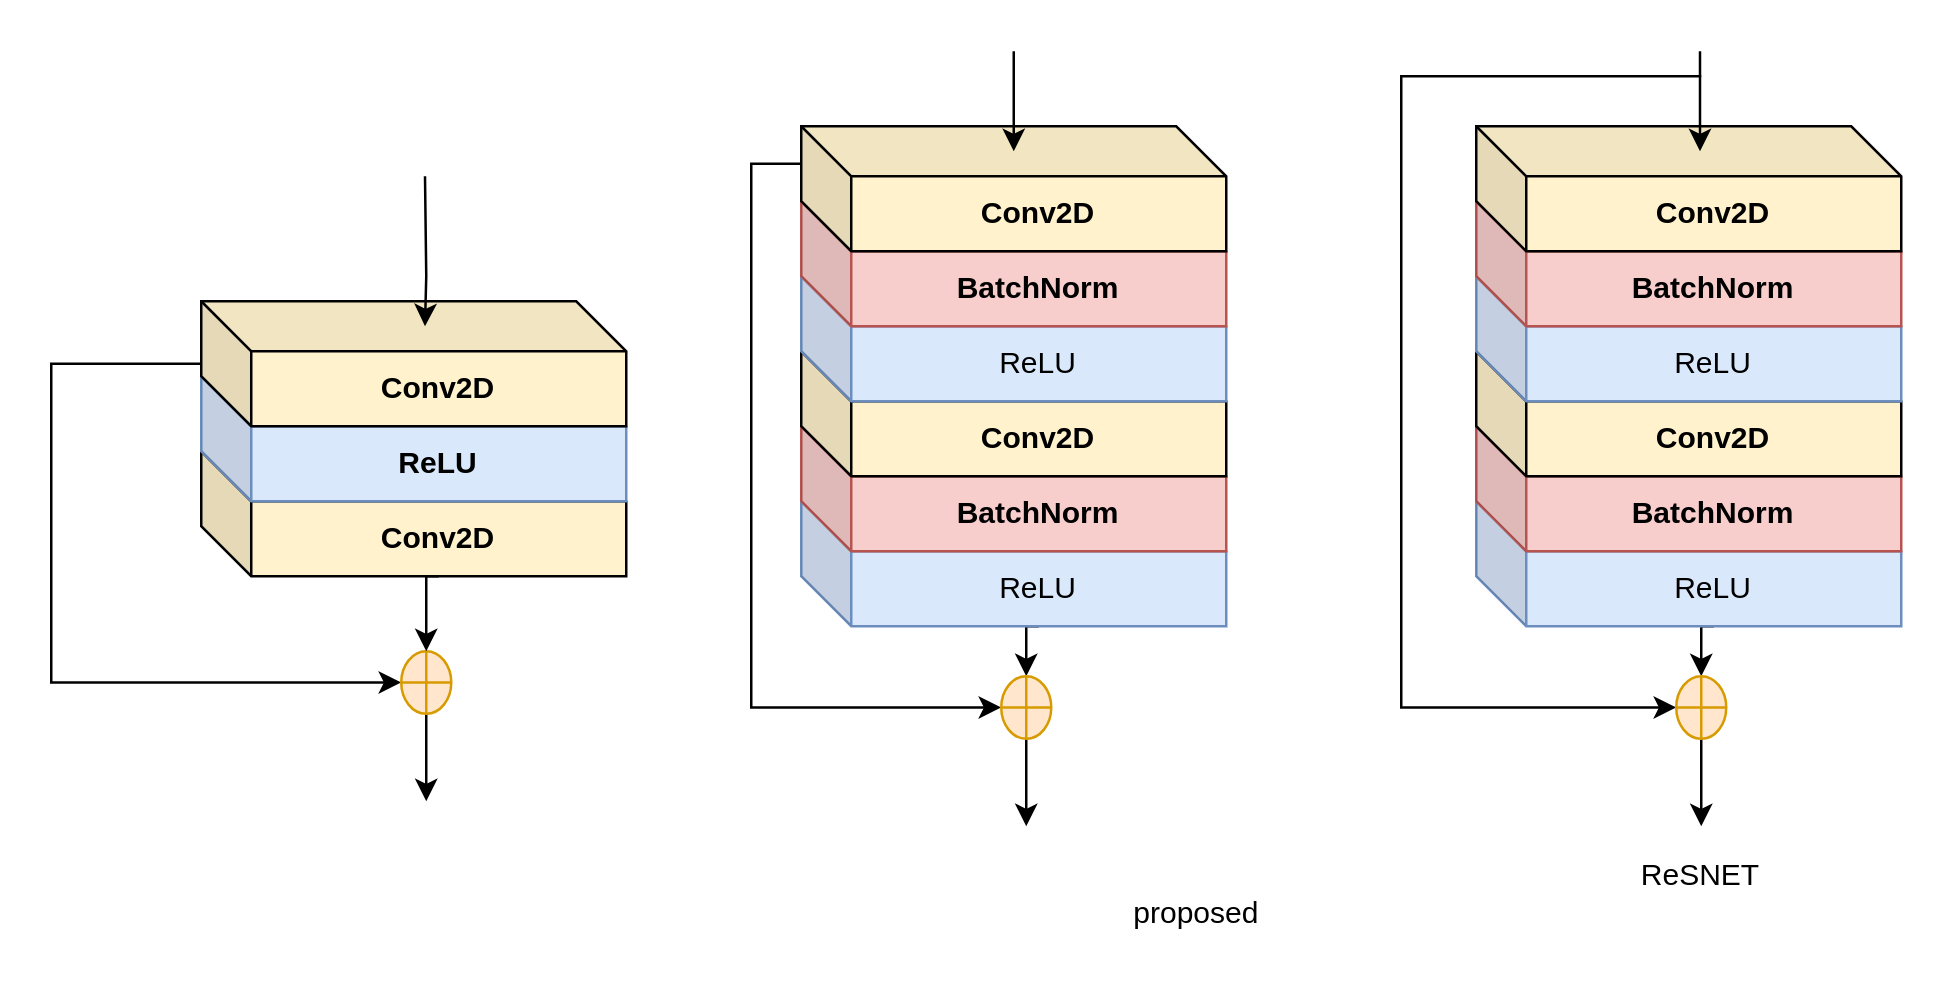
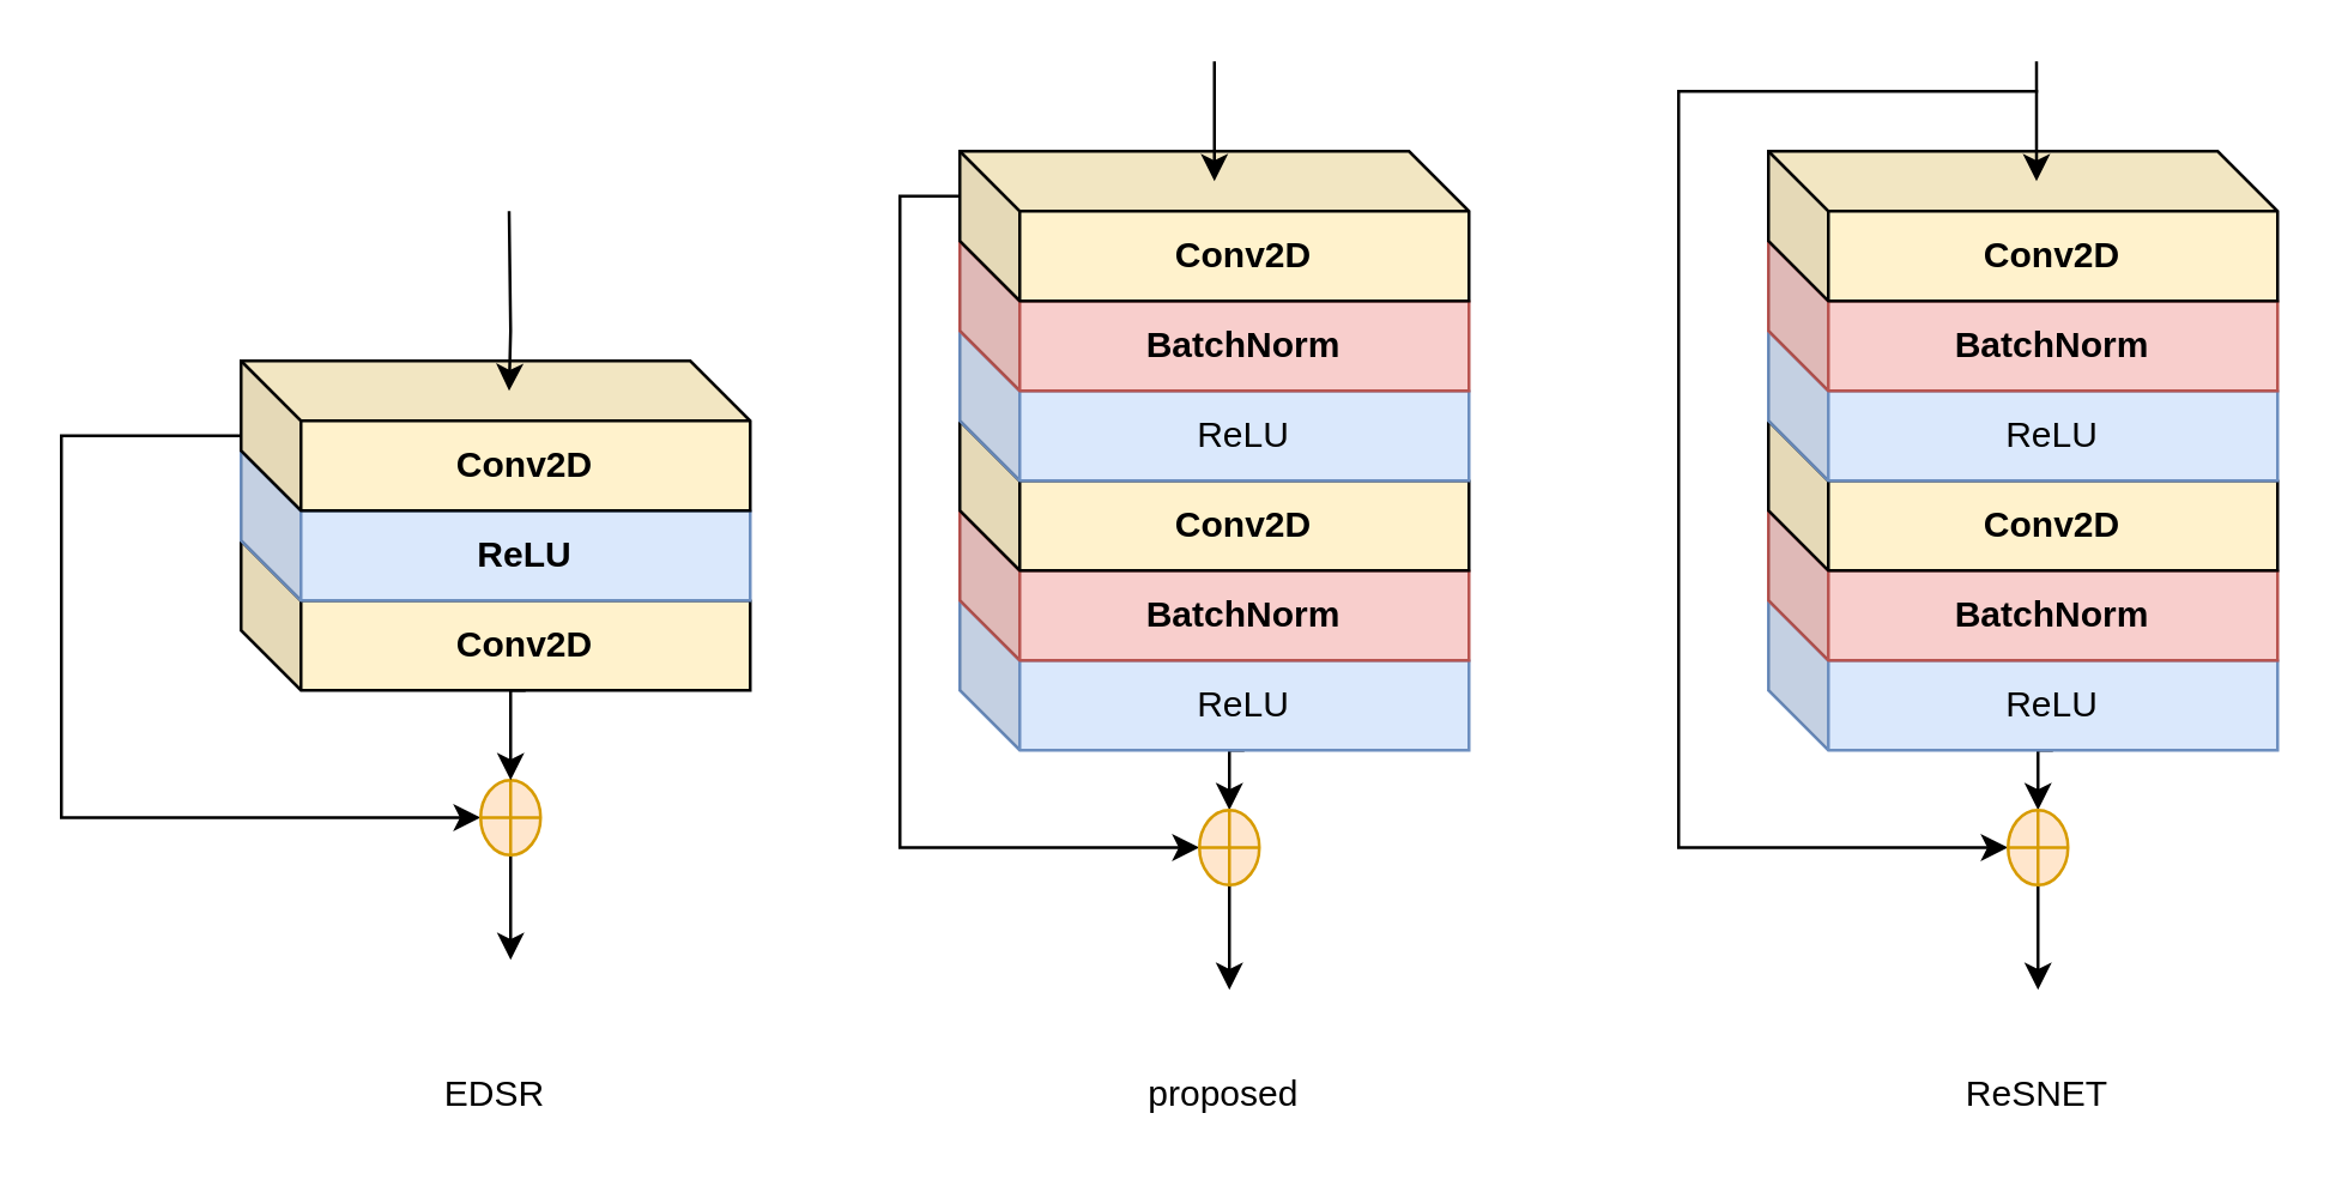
  <mxCell id="0" />
  <mxCell id="1" parent="0" />
  <mxCell id="2" style="edgeStyle=orthogonalEdgeStyle;rounded=0;orthogonalLoop=1;jettySize=auto;html=1;exitX=0;exitY=0;exitDx=95;exitDy=50;exitPerimeter=0;entryX=0.5;entryY=0;entryDx=0;entryDy=0;" parent="1" source="3" target="19" edge="1"><mxGeometry relative="1" as="geometry" /></mxCell>
  <mxCell id="3" value="ReLU" style="shape=cube;whiteSpace=wrap;html=1;boundedLbl=1;backgroundOutline=1;darkOpacity=0.05;darkOpacity2=0.1;fillColor=#dae8fc;strokeColor=#6c8ebf;" parent="1" vertex="1"><mxGeometry x="320" y="200" width="170" height="50" as="geometry" /></mxCell>
  <mxCell id="4" value="BatchNorm" style="shape=cube;whiteSpace=wrap;html=1;boundedLbl=1;backgroundOutline=1;darkOpacity=0.05;darkOpacity2=0.1;fillColor=#f8cecc;fontStyle=1;strokeColor=#b85450;" parent="1" vertex="1"><mxGeometry x="320" y="170" width="170" height="50" as="geometry" /></mxCell>
  <mxCell id="5" value="Conv2D" style="shape=cube;whiteSpace=wrap;html=1;boundedLbl=1;backgroundOutline=1;darkOpacity=0.05;darkOpacity2=0.1;fillColor=#FFF2CC;fontStyle=1" parent="1" vertex="1"><mxGeometry x="320" y="140" width="170" height="50" as="geometry" /></mxCell>
  <mxCell id="6" value="Conv2D" style="shape=cube;whiteSpace=wrap;html=1;boundedLbl=1;backgroundOutline=1;darkOpacity=0.05;darkOpacity2=0.1;fillColor=#FFF2CC;fontStyle=1" parent="1" vertex="1"><mxGeometry x="80" y="180" width="170" height="50" as="geometry" /></mxCell>
  <mxCell id="7" value="ReLU" style="shape=cube;whiteSpace=wrap;html=1;boundedLbl=1;backgroundOutline=1;darkOpacity=0.05;darkOpacity2=0.1;fillColor=#dae8fc;fontStyle=1;strokeColor=#6c8ebf;" parent="1" vertex="1"><mxGeometry x="80" y="150" width="170" height="50" as="geometry" /></mxCell>
  <mxCell id="8" value="ReLU" style="shape=cube;whiteSpace=wrap;html=1;boundedLbl=1;backgroundOutline=1;darkOpacity=0.05;darkOpacity2=0.1;fillColor=#dae8fc;strokeColor=#6c8ebf;" parent="1" vertex="1"><mxGeometry x="320" y="110" width="170" height="50" as="geometry" /></mxCell>
  <mxCell id="9" value="BatchNorm" style="shape=cube;whiteSpace=wrap;html=1;boundedLbl=1;backgroundOutline=1;darkOpacity=0.05;darkOpacity2=0.1;fillColor=#f8cecc;fontStyle=1;strokeColor=#b85450;" parent="1" vertex="1"><mxGeometry x="320" y="80" width="170" height="50" as="geometry" /></mxCell>
  <mxCell id="10" style="edgeStyle=orthogonalEdgeStyle;rounded=0;orthogonalLoop=1;jettySize=auto;html=1;entryX=0;entryY=0.5;entryDx=0;entryDy=0;" parent="1" source="11" target="16" edge="1"><mxGeometry relative="1" as="geometry"><mxPoint x="50" y="260" as="targetPoint" /><Array as="points"><mxPoint x="20" y="145" /><mxPoint x="20" y="273" /></Array></mxGeometry></mxCell>
  <mxCell id="11" value="Conv2D" style="shape=cube;whiteSpace=wrap;html=1;boundedLbl=1;backgroundOutline=1;darkOpacity=0.05;darkOpacity2=0.1;fillColor=#FFF2CC;fontStyle=1" parent="1" vertex="1"><mxGeometry x="80" y="120" width="170" height="50" as="geometry" /></mxCell>
  <mxCell id="12" style="edgeStyle=orthogonalEdgeStyle;rounded=0;orthogonalLoop=1;jettySize=auto;html=1;exitX=0;exitY=0;exitDx=0;exitDy=15;exitPerimeter=0;entryX=0;entryY=0.5;entryDx=0;entryDy=0;" parent="1" source="13" target="19" edge="1"><mxGeometry relative="1" as="geometry" /></mxCell>
  <mxCell id="13" value="Conv2D" style="shape=cube;whiteSpace=wrap;html=1;boundedLbl=1;backgroundOutline=1;darkOpacity=0.05;darkOpacity2=0.1;fillColor=#FFF2CC;fontStyle=1" parent="1" vertex="1"><mxGeometry x="320" y="50" width="170" height="50" as="geometry" /></mxCell>
  <mxCell id="14" value="" style="endArrow=classic;html=1;rounded=0;" parent="1" edge="1"><mxGeometry width="50" height="50" relative="1" as="geometry"><mxPoint x="169.5" y="70" as="sourcePoint" /><mxPoint x="169.5" y="130" as="targetPoint" /><Array as="points"><mxPoint x="170" y="110" /></Array></mxGeometry></mxCell>
  <mxCell id="15" style="edgeStyle=orthogonalEdgeStyle;rounded=0;orthogonalLoop=1;jettySize=auto;html=1;exitX=0.5;exitY=1;exitDx=0;exitDy=0;" parent="1" source="16" edge="1"><mxGeometry relative="1" as="geometry"><mxPoint x="170" y="320" as="targetPoint" /></mxGeometry></mxCell>
  <mxCell id="16" value="" style="shape=orEllipse;perimeter=ellipsePerimeter;whiteSpace=wrap;html=1;backgroundOutline=1;fillColor=#ffe6cc;strokeColor=#d79b00;" parent="1" vertex="1"><mxGeometry x="160" y="260" width="20" height="25" as="geometry" /></mxCell>
  <mxCell id="17" style="edgeStyle=orthogonalEdgeStyle;rounded=0;orthogonalLoop=1;jettySize=auto;html=1;exitX=0;exitY=0;exitDx=95;exitDy=50;exitPerimeter=0;" parent="1" source="6" edge="1"><mxGeometry relative="1" as="geometry"><mxPoint x="170" y="260" as="targetPoint" /></mxGeometry></mxCell>
  <mxCell id="18" style="edgeStyle=orthogonalEdgeStyle;rounded=0;orthogonalLoop=1;jettySize=auto;html=1;exitX=0.5;exitY=1;exitDx=0;exitDy=0;" parent="1" source="19" edge="1"><mxGeometry relative="1" as="geometry"><mxPoint x="410" y="330" as="targetPoint" /></mxGeometry></mxCell>
  <mxCell id="19" value="" style="shape=orEllipse;perimeter=ellipsePerimeter;whiteSpace=wrap;html=1;backgroundOutline=1;fillColor=#ffe6cc;strokeColor=#d79b00;" parent="1" vertex="1"><mxGeometry x="400" y="270" width="20" height="25" as="geometry" /></mxCell>
  <mxCell id="20" value="" style="endArrow=classic;html=1;rounded=0;" parent="1" edge="1"><mxGeometry width="50" height="50" relative="1" as="geometry"><mxPoint x="405" y="20" as="sourcePoint" /><mxPoint x="405" y="60" as="targetPoint" /><Array as="points" /></mxGeometry></mxCell>
  <mxCell id="21" style="edgeStyle=orthogonalEdgeStyle;rounded=0;orthogonalLoop=1;jettySize=auto;html=1;exitX=0;exitY=0;exitDx=95;exitDy=50;exitPerimeter=0;entryX=0.5;entryY=0;entryDx=0;entryDy=0;" edge="1" parent="1" source="22" target="30"><mxGeometry relative="1" as="geometry" /></mxCell>
  <mxCell id="22" value="ReLU" style="shape=cube;whiteSpace=wrap;html=1;boundedLbl=1;backgroundOutline=1;darkOpacity=0.05;darkOpacity2=0.1;fillColor=#dae8fc;strokeColor=#6c8ebf;" vertex="1" parent="1"><mxGeometry x="590" y="200" width="170" height="50" as="geometry" /></mxCell>
  <mxCell id="23" value="BatchNorm" style="shape=cube;whiteSpace=wrap;html=1;boundedLbl=1;backgroundOutline=1;darkOpacity=0.05;darkOpacity2=0.1;fillColor=#f8cecc;fontStyle=1;strokeColor=#b85450;" vertex="1" parent="1"><mxGeometry x="590" y="170" width="170" height="50" as="geometry" /></mxCell>
  <mxCell id="24" value="Conv2D" style="shape=cube;whiteSpace=wrap;html=1;boundedLbl=1;backgroundOutline=1;darkOpacity=0.05;darkOpacity2=0.1;fillColor=#FFF2CC;fontStyle=1" vertex="1" parent="1"><mxGeometry x="590" y="140" width="170" height="50" as="geometry" /></mxCell>
  <mxCell id="25" value="ReLU" style="shape=cube;whiteSpace=wrap;html=1;boundedLbl=1;backgroundOutline=1;darkOpacity=0.05;darkOpacity2=0.1;fillColor=#dae8fc;strokeColor=#6c8ebf;" vertex="1" parent="1"><mxGeometry x="590" y="110" width="170" height="50" as="geometry" /></mxCell>
  <mxCell id="26" value="BatchNorm" style="shape=cube;whiteSpace=wrap;html=1;boundedLbl=1;backgroundOutline=1;darkOpacity=0.05;darkOpacity2=0.1;fillColor=#f8cecc;fontStyle=1;strokeColor=#b85450;" vertex="1" parent="1"><mxGeometry x="590" y="80" width="170" height="50" as="geometry" /></mxCell>
  <mxCell id="27" style="edgeStyle=orthogonalEdgeStyle;rounded=0;orthogonalLoop=1;jettySize=auto;html=1;entryX=0;entryY=0.5;entryDx=0;entryDy=0;" edge="1" parent="1" target="30"><mxGeometry relative="1" as="geometry"><mxPoint x="680" y="30" as="sourcePoint" /><Array as="points"><mxPoint x="560" y="30" /><mxPoint x="560" y="283" /></Array></mxGeometry></mxCell>
  <mxCell id="28" value="Conv2D" style="shape=cube;whiteSpace=wrap;html=1;boundedLbl=1;backgroundOutline=1;darkOpacity=0.05;darkOpacity2=0.1;fillColor=#FFF2CC;fontStyle=1" vertex="1" parent="1"><mxGeometry x="590" y="50" width="170" height="50" as="geometry" /></mxCell>
  <mxCell id="29" style="edgeStyle=orthogonalEdgeStyle;rounded=0;orthogonalLoop=1;jettySize=auto;html=1;exitX=0.5;exitY=1;exitDx=0;exitDy=0;" edge="1" parent="1" source="30"><mxGeometry relative="1" as="geometry"><mxPoint x="680" y="330" as="targetPoint" /></mxGeometry></mxCell>
  <mxCell id="30" value="" style="shape=orEllipse;perimeter=ellipsePerimeter;whiteSpace=wrap;html=1;backgroundOutline=1;fillColor=#ffe6cc;strokeColor=#d79b00;" vertex="1" parent="1"><mxGeometry x="670" y="270" width="20" height="25" as="geometry" /></mxCell>
  <mxCell id="31" value="" style="endArrow=classic;html=1;rounded=0;" edge="1" parent="1"><mxGeometry width="50" height="50" relative="1" as="geometry"><mxPoint x="679.5" y="20" as="sourcePoint" /><mxPoint x="679.5" y="60" as="targetPoint" /><Array as="points" /></mxGeometry></mxCell>
- <mxCell id="33" value="proposed&amp;nbsp;" style="text;strokeColor=none;fillColor=none;html=1;align=center;verticalAlign=middle;whiteSpace=wrap;rounded=0;hachureGap=4;" vertex="1" parent="1"><mxGeometry x="450" y="350" width="60" height="30" as="geometry" /></mxCell>
- <mxCell id="34" value="ReSNET" style="text;strokeColor=none;fillColor=none;html=1;align=center;verticalAlign=middle;whiteSpace=wrap;rounded=0;hachureGap=4;" vertex="1" parent="1"><mxGeometry x="650" y="335" width="60" height="30" as="geometry" /></mxCell>
+ <mxCell id="32" value="EDSR" style="text;strokeColor=none;fillColor=none;html=1;align=center;verticalAlign=middle;whiteSpace=wrap;rounded=0;hachureGap=4;" vertex="1" parent="1"><mxGeometry x="135" y="350" width="60" height="30" as="geometry" /></mxCell>
+ <mxCell id="33" value="proposed&amp;nbsp;" style="text;strokeColor=none;fillColor=none;html=1;align=center;verticalAlign=middle;whiteSpace=wrap;rounded=0;hachureGap=4;" vertex="1" parent="1"><mxGeometry x="380" y="350" width="60" height="30" as="geometry" /></mxCell>
+ <mxCell id="34" value="ReSNET" style="text;strokeColor=none;fillColor=none;html=1;align=center;verticalAlign=middle;whiteSpace=wrap;rounded=0;hachureGap=4;" vertex="1" parent="1"><mxGeometry x="650" y="350" width="60" height="30" as="geometry" /></mxCell>
